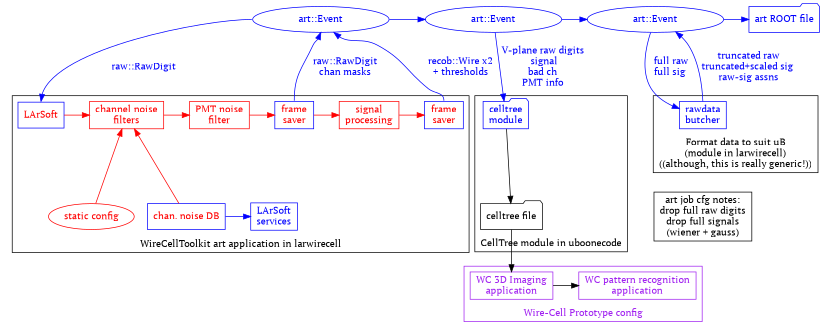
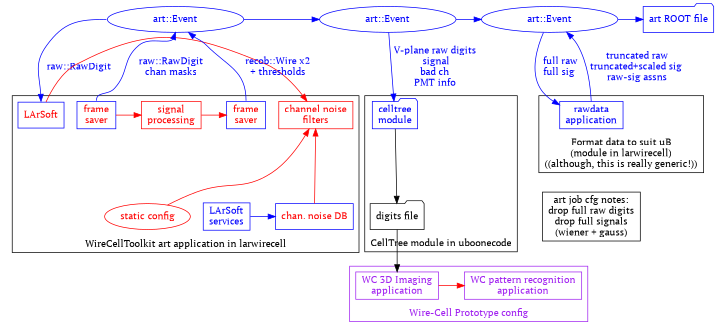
  digraph {
    compound=true
    fontname="PT Serif"
    newrank=true
    node [color=blue fontcolor=red fontname="PT Serif" shape=box]
    edge [color=blue fontname="PT Serif"]
    n1 [fontcolor=blue label="         art::Event         " shape=""]
    n2 [fontcolor=blue label="         art::Event         " shape=""]
    n3 [fontcolor=blue label="         art::Event         " shape=""]
    n4 [fontcolor=blue label="art ROOT file" shape=folder]
    n5 [label=LArSoft]
    n6 [color=red label="channel noise\nfilters"]
-   n7 [color=red label="PMT noise\nfilter"]
    n8 [label="frame\nsaver"]
    n9 [color=red label="signal\nprocessing"]
    n10 [label="frame\nsaver"]
    n11 [fontcolor=blue label="celltree\nmodule" shape=folder]
-   n12 [fontcolor=blue label="rawdata\nbutcher"]
+   n12 [fontcolor=blue label="rawdata\napplication"]
    n13 [color=red label="static config" shape=ellipse]
    n14 [fontcolor=blue label="LArSoft\nservices"]
    n15 [label="chan. noise DB"]
    n16 [color=purple fontcolor=purple label="WC 3D Imaging\napplication"]
    n17 [color=purple fontcolor=purple label="WC pattern recognition\napplication"]
-   n18 [label="celltree file" shape=folder color="" fontcolor=""]
+   n18 [label="digits file" shape=folder color="" fontcolor=""]
    n19 [label="art job cfg notes:\ndrop full raw digits\ndrop full signals\n(wiener + gauss)" color="" fontcolor=""]
    subgraph sub_1 {
      rank=same
      n1
      n2
      n3
      n4
    }
    subgraph sub_2 {
      rank=same
      n5
      n6
-     n7
      n8
      n9
      n10
      n11
      n12
    }
    subgraph sub_3 {
      rank=same
      n13
      n14
      n15
    }
    subgraph sub_4 {
      rank=same
      n16
      n17
    }
    subgraph cluster_5 {
      label="WireCellToolkit art application in larwirecell"
      labelloc=b
      n5
      n6
-     n7
      n8
      n9
      n10
      n13
      n14
      n15
    }
    subgraph cluster_6 {
      label="CellTree module in uboonecode"
      labelloc=b
      n11
      n18
    }
    subgraph cluster_7 {
      label="Format data to suit uB\n(module in larwirecell)\n((although, this is really generic!))"
      labelloc=b
      n12
    }
    subgraph cluster_8 {
      color=purple
      fontcolor=purple
      label="Wire-Cell Prototype config"
      labelloc=b
      n16
      n17
    }
    n1 -> n2
    n1 -> n5 [fontcolor=blue headport=n label="raw::RawDigit" tailport=w]
    n2 -> n3
    n2 -> n11 [fontcolor=blue label="V-plane raw digits\n signal\nbad ch\nPMT info"]
    n3 -> n4
    n3 -> n12 [fontcolor=blue label=" full raw\nfull sig"]
    n5 -> n6 [color=red]
-   n6 -> n7 [color=red]
    n6 -> n13 [color=red dir=back]
    n6 -> n15 [color=red dir=back]
-   n7 -> n8 [color=red]
    n8 -> n1 [fontcolor=blue headport=s label="raw::RawDigit\nchan masks" tailport=n]
    n8 -> n9 [color=red]
    n9 -> n10 [color=red]
    n10 -> n1 [fontcolor=blue headport=se label="recob::Wire x2\n+ thresholds" tailport=n]
    n11 -> n18 [color=""]
    n12 -> n3 [fontcolor=blue label=" truncated raw\ntruncated+scaled sig\n raw-sig assns"]
    n12 -> n19 [style=invis color=""]
-   n15 -> n14
-   n16 -> n17 [color=""]
+   n14 -> n15
+   n16 -> n17 [color=red]
    n18 -> n16 [color=""]
  }
